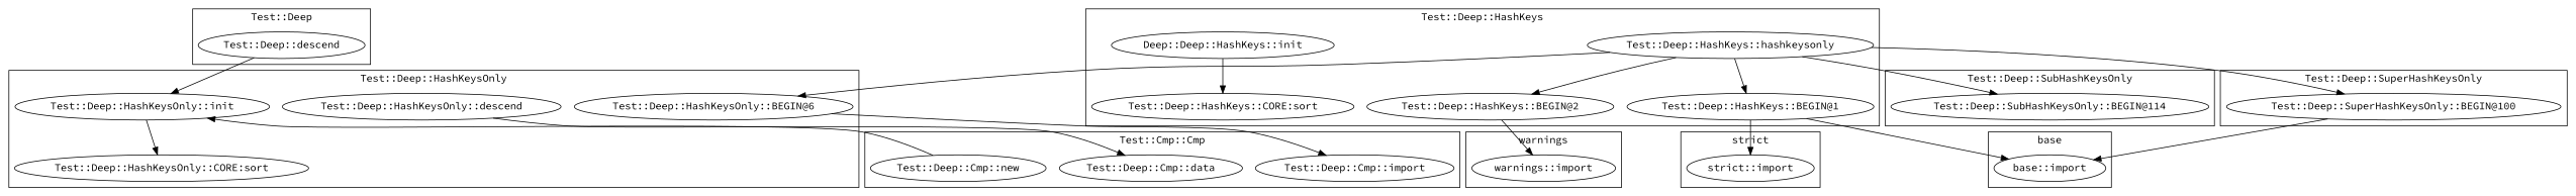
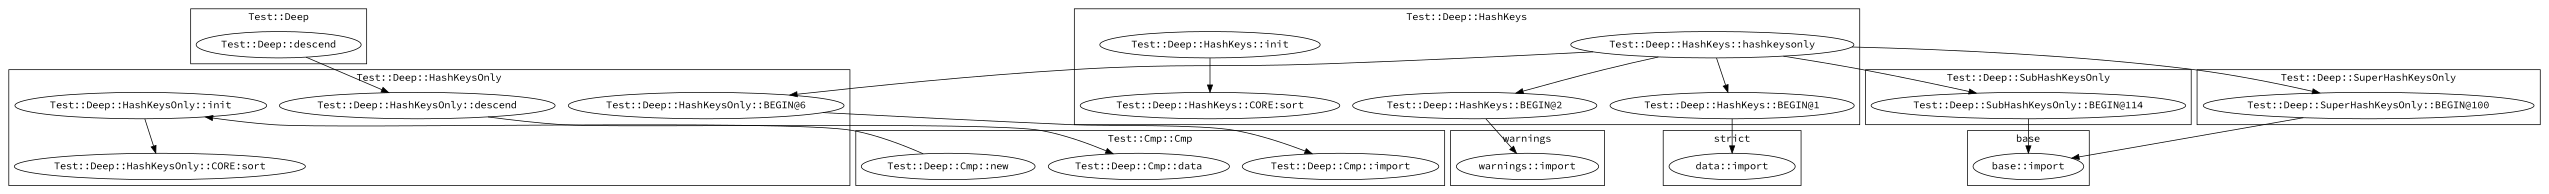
  digraph {
    fontname="Source Code Pro"
    node [fontname="Source Code Pro"]
    edge [fontname="Source Code Pro"]
    "Test::Deep::descend"
    "Test::Deep::SubHashKeysOnly::BEGIN@114"
    "Test::Deep::HashKeysOnly::BEGIN@6"
    "Test::Deep::HashKeysOnly::descend"
    "Test::Deep::HashKeysOnly::CORE:sort"
    "Test::Deep::HashKeysOnly::init"
    "warnings::import"
    "base::import"
    "Test::Deep::SuperHashKeysOnly::BEGIN@100"
-   "strict::import"
+   "strict::import" [label="data::import"]
    "Test::Deep::HashKeys::BEGIN@2"
    "Test::Deep::HashKeys::CORE:sort"
    "Test::Deep::HashKeys::BEGIN@1"
    "Test::Deep::HashKeys::hashkeysonly"
-   "Test::Deep::HashKeys::init" [label="Deep::Deep::HashKeys::init"]
+   "Test::Deep::HashKeys::init"
    "Test::Deep::Cmp::data"
    "Test::Deep::Cmp::import"
    "Test::Deep::Cmp::new"
    subgraph cluster_1 {
      label="Test::Deep"
      "Test::Deep::descend"
    }
    subgraph cluster_2 {
      label="Test::Deep::SubHashKeysOnly"
      "Test::Deep::SubHashKeysOnly::BEGIN@114"
    }
    subgraph cluster_3 {
      label="Test::Deep::HashKeysOnly"
      "Test::Deep::HashKeysOnly::BEGIN@6"
      "Test::Deep::HashKeysOnly::descend"
      "Test::Deep::HashKeysOnly::CORE:sort"
      "Test::Deep::HashKeysOnly::init"
    }
    subgraph cluster_4 {
      label=warnings
      "warnings::import"
    }
    subgraph cluster_5 {
      label=base
      "base::import"
    }
    subgraph cluster_6 {
      label="Test::Deep::SuperHashKeysOnly"
      "Test::Deep::SuperHashKeysOnly::BEGIN@100"
    }
    subgraph cluster_7 {
      label="strict"
      "strict::import"
    }
    subgraph cluster_8 {
      label="Test::Deep::HashKeys"
      "Test::Deep::HashKeys::BEGIN@2"
      "Test::Deep::HashKeys::CORE:sort"
      "Test::Deep::HashKeys::BEGIN@1"
      "Test::Deep::HashKeys::hashkeysonly"
      "Test::Deep::HashKeys::init"
    }
    subgraph cluster_9 {
      label="Test::Cmp::Cmp"
      "Test::Deep::Cmp::data"
      "Test::Deep::Cmp::import"
      "Test::Deep::Cmp::new"
    }
-   "Test::Deep::descend" -> "Test::Deep::HashKeysOnly::init"
-   "Test::Deep::HashKeys::BEGIN@1" -> "base::import"
+   "Test::Deep::descend" -> "Test::Deep::HashKeysOnly::descend"
+   "Test::Deep::SubHashKeysOnly::BEGIN@114" -> "base::import"
    "Test::Deep::HashKeysOnly::BEGIN@6" -> "Test::Deep::Cmp::import"
    "Test::Deep::HashKeysOnly::descend" -> "Test::Deep::Cmp::data"
    "Test::Deep::HashKeysOnly::init" -> "Test::Deep::HashKeysOnly::CORE:sort"
    "Test::Deep::SuperHashKeysOnly::BEGIN@100" -> "base::import"
    "Test::Deep::HashKeys::BEGIN@2" -> "warnings::import"
    "Test::Deep::HashKeys::BEGIN@1" -> "strict::import"
    "Test::Deep::HashKeys::hashkeysonly" -> "Test::Deep::SubHashKeysOnly::BEGIN@114"
    "Test::Deep::HashKeys::hashkeysonly" -> "Test::Deep::HashKeysOnly::BEGIN@6"
    "Test::Deep::HashKeys::hashkeysonly" -> "Test::Deep::SuperHashKeysOnly::BEGIN@100"
    "Test::Deep::HashKeys::hashkeysonly" -> "Test::Deep::HashKeys::BEGIN@2"
    "Test::Deep::HashKeys::hashkeysonly" -> "Test::Deep::HashKeys::BEGIN@1"
    "Test::Deep::HashKeys::init" -> "Test::Deep::HashKeys::CORE:sort"
    "Test::Deep::Cmp::new" -> "Test::Deep::HashKeysOnly::init"
  }
